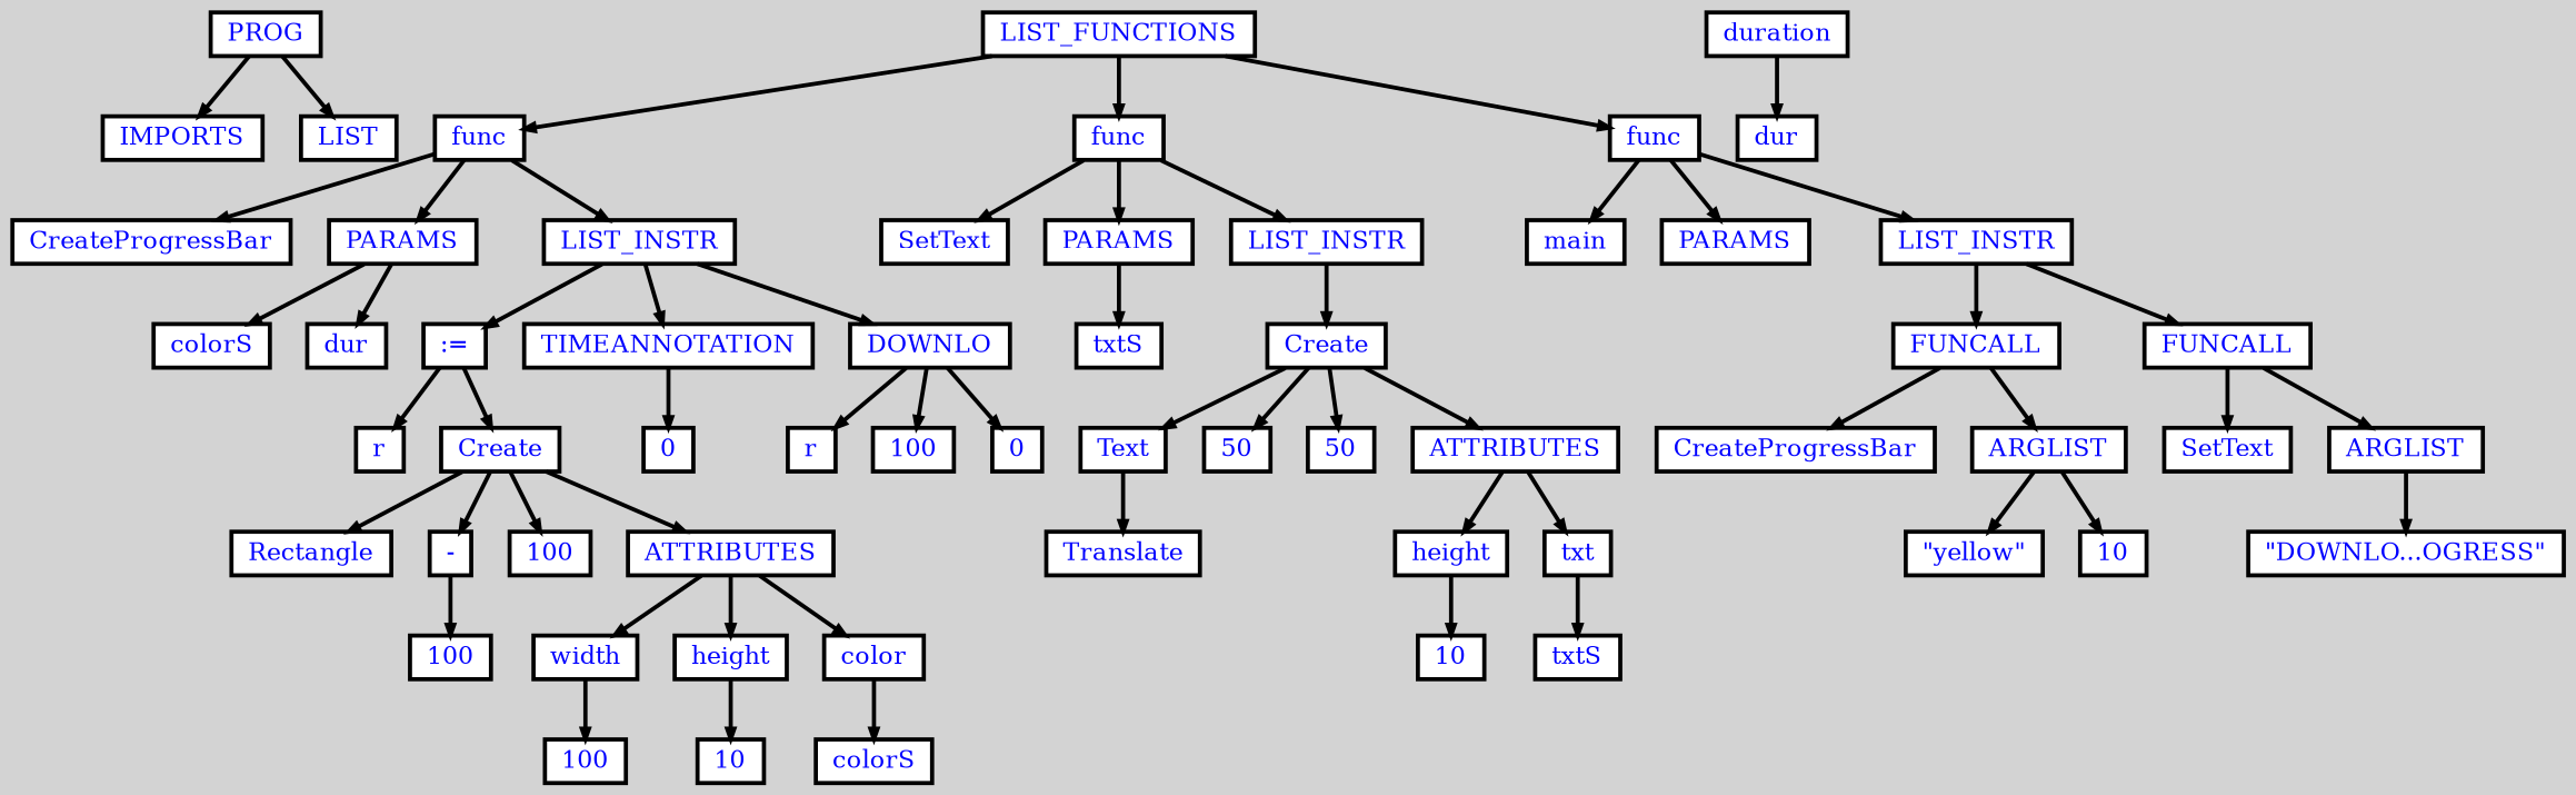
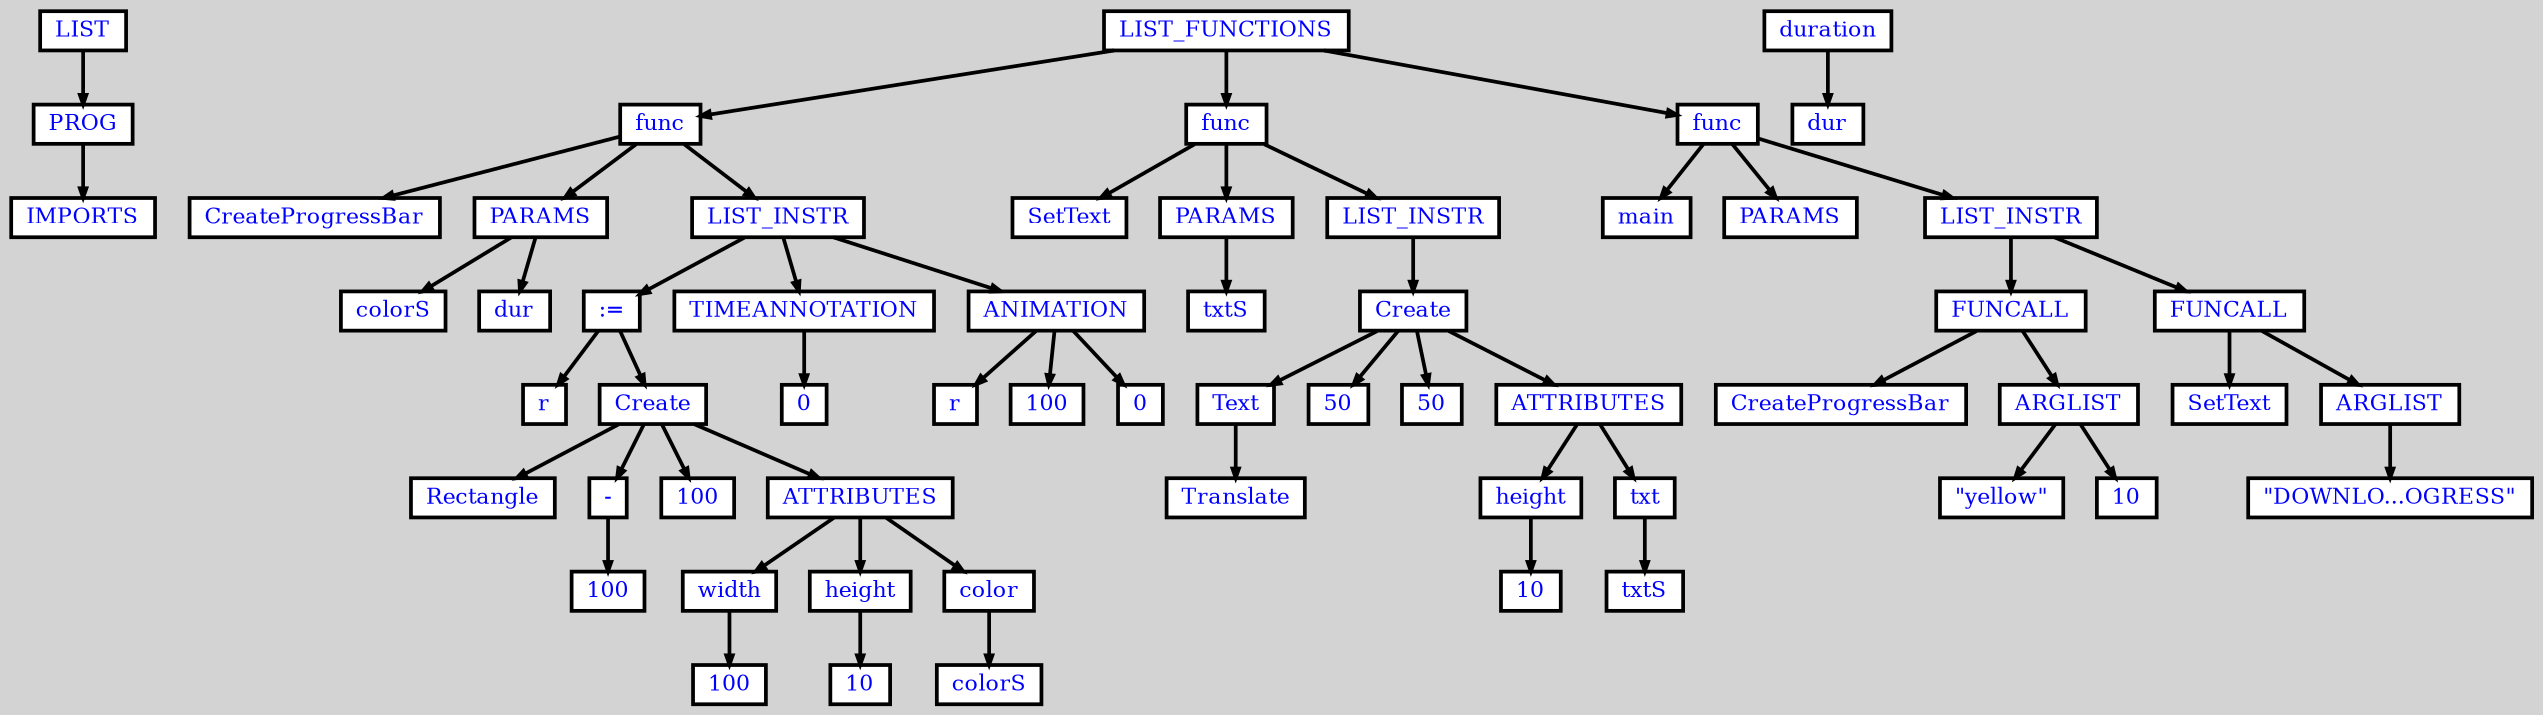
  digraph {
    bgcolor=lightgrey
    fontname="DejaVu Serif"
    ordering=out
    ranksep=.4
    node [color=black fillcolor=white fixedsize=false fontcolor=blue fontname="DejaVu Serif" fontsize=12 shape=box style="filled, solid, bold"]
    edge [arrowsize=.5 color=black fontname="DejaVu Serif" style=bold]
    n1 [height=.25 label=PROG width=.25]
    n2 [height=.25 label=IMPORTS width=.25]
    n3 [height=.25 label=LIST width=.25]
    n4 [height=.25 label=LIST_FUNCTIONS width=.25]
    n5 [height=.25 label=func width=.25]
    n6 [height=.25 label=func width=.25]
    n7 [height=.25 label=func width=.25]
    n8 [height=.25 label=CreateProgressBar width=.25]
    n9 [height=.25 label=PARAMS width=.25]
    n10 [height=.25 label=LIST_INSTR width=.25]
    n11 [height=.25 label=SetText width=.25]
    n12 [height=.25 label=PARAMS width=.25]
    n13 [height=.25 label=LIST_INSTR width=.25]
    n14 [height=.25 label=main width=.25]
    n15 [height=.25 label=PARAMS width=.25]
    n16 [height=.25 label=LIST_INSTR width=.25]
    n17 [height=.25 label=colorS width=.25]
    n18 [height=.25 label=dur width=.25]
    n19 [height=.25 label=":=" width=.25]
    n20 [height=.25 label=TIMEANNOTATION width=.25]
-   n21 [height=.25 label=DOWNLO width=.25]
+   n21 [height=.25 label=ANIMATION width=.25]
    n22 [height=.25 label=r width=.25]
    n23 [height=.25 label=Create width=.25]
    n24 [height=.25 label=0 width=.25]
    n25 [height=.25 label=r width=.25]
    n26 [height=.25 label=100 width=.25]
    n27 [height=.25 label=0 width=.25]
    n28 [height=.25 label=Rectangle width=.25]
    n29 [height=.25 label="-" width=.25]
    n30 [height=.25 label=100 width=.25]
    n31 [height=.25 label=ATTRIBUTES width=.25]
    n32 [height=.25 label=100 width=.25]
    n33 [height=.25 label=width width=.25]
    n34 [height=.25 label=height width=.25]
    n35 [height=.25 label=color width=.25]
    n36 [height=.25 label=100 width=.25]
    n37 [height=.25 label=10 width=.25]
    n38 [height=.25 label=colorS width=.25]
    n39 [height=.25 label=duration width=.25]
    n40 [height=.25 label=dur width=.25]
    n41 [height=.25 label=Translate width=.25]
    n42 [height=.25 label=txtS width=.25]
    n43 [height=.25 label=Create width=.25]
    n44 [height=.25 label=Text width=.25]
    n45 [height=.25 label=50 width=.25]
    n46 [height=.25 label=50 width=.25]
    n47 [height=.25 label=ATTRIBUTES width=.25]
    n48 [height=.25 label=height width=.25]
    n49 [height=.25 label=txt width=.25]
    n50 [height=.25 label=10 width=.25]
    n51 [height=.25 label=txtS width=.25]
    n52 [height=.25 label=FUNCALL width=.25]
    n53 [height=.25 label=FUNCALL width=.25]
    n54 [height=.25 label=CreateProgressBar width=.25]
    n55 [height=.25 label=ARGLIST width=.25]
    n56 [height=.25 label=SetText width=.25]
    n57 [height=.25 label=ARGLIST width=.25]
    n58 [height=.25 label="\"yellow\"" width=.25]
    n59 [height=.25 label=10 width=.25]
    n60 [height=.25 label="\"DOWNLO...OGRESS\"" width=.25]
    n1 -> n2
-   n1 -> n3
+   n3 -> n1
    n4 -> n5
    n4 -> n6
    n4 -> n7
    n5 -> n8
    n5 -> n9
    n5 -> n10
    n6 -> n11
    n6 -> n12
    n6 -> n13
    n7 -> n14
    n7 -> n15
    n7 -> n16
    n9 -> n17
    n9 -> n18
    n10 -> n19
    n10 -> n20
    n10 -> n21
    n12 -> n42
    n13 -> n43
    n16 -> n52
    n16 -> n53
    n19 -> n22
    n19 -> n23
    n20 -> n24
    n21 -> n25
    n21 -> n26
    n21 -> n27
    n23 -> n28
    n23 -> n29
    n23 -> n30
    n23 -> n31
    n29 -> n32
    n31 -> n33
    n31 -> n34
    n31 -> n35
    n33 -> n36
    n34 -> n37
    n35 -> n38
    n39 -> n40
    n43 -> n44
    n43 -> n45
    n43 -> n46
    n43 -> n47
    n44 -> n41
    n47 -> n48
    n47 -> n49
    n48 -> n50
    n49 -> n51
    n52 -> n54
    n52 -> n55
    n53 -> n56
    n53 -> n57
    n55 -> n58
    n55 -> n59
    n57 -> n60
  }
